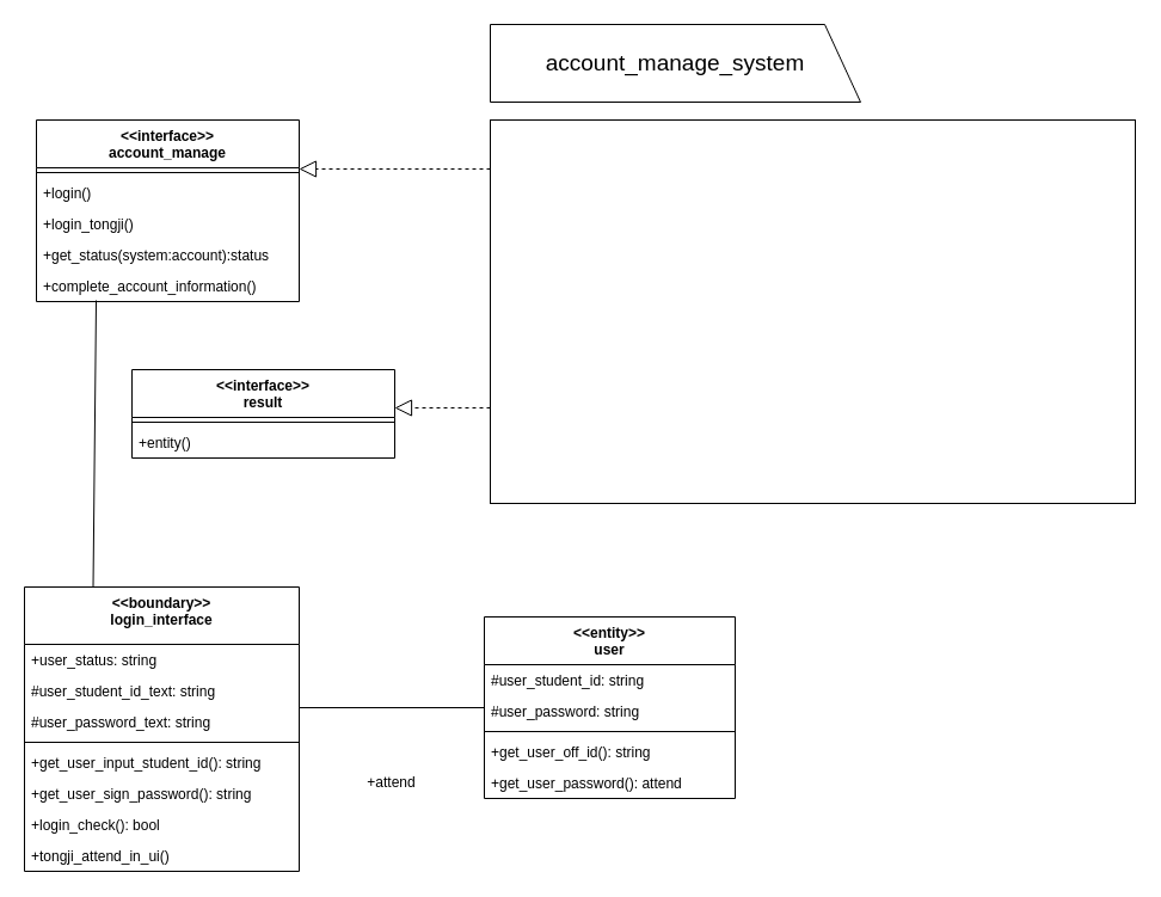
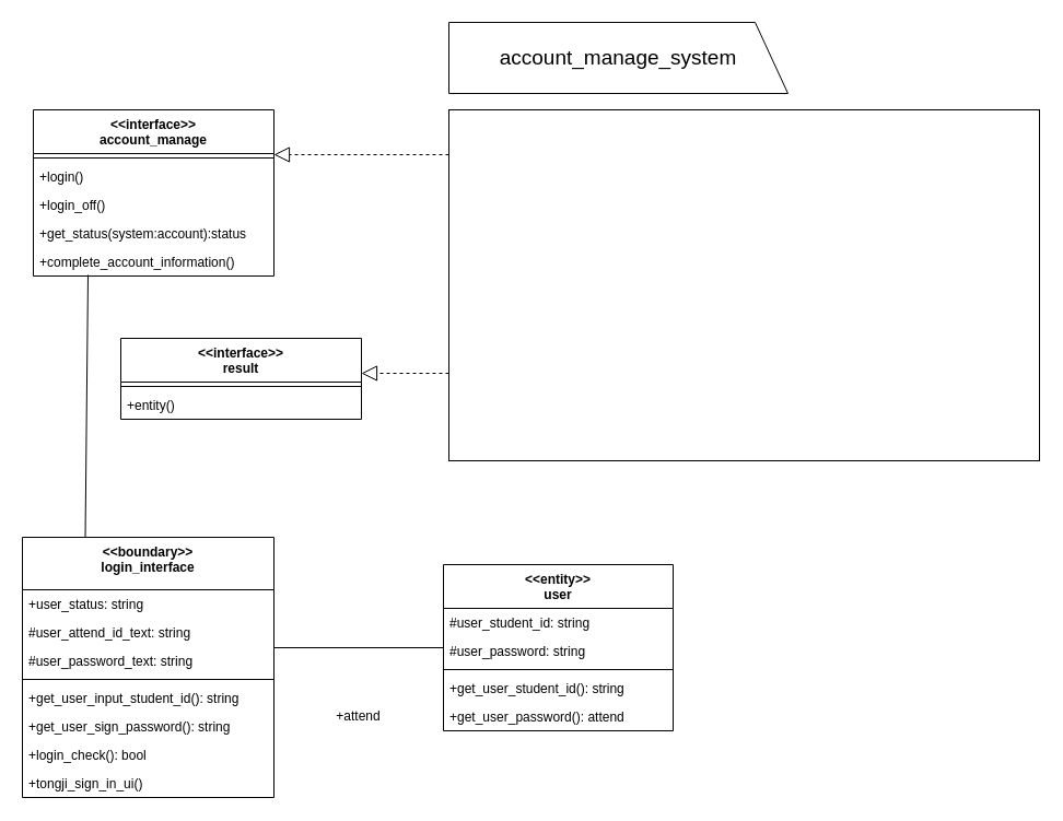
  <mxCell id="0" />
  <mxCell id="1" parent="0" />
  <mxCell id="2" value="&lt;&lt;interface&gt;&gt;&#10;account_manage" style="swimlane;fontStyle=1;align=center;verticalAlign=top;childLayout=stackLayout;horizontal=1;startSize=40;horizontalStack=0;resizeParent=1;resizeParentMax=0;resizeLast=0;collapsible=1;marginBottom=0;rounded=0;shadow=0;glass=0;labelBorderColor=none;sketch=0;strokeColor=default;strokeWidth=1;" parent="1" vertex="1"><mxGeometry y="100" width="220" height="152" as="geometry" x="30" /></mxCell>
  <mxCell id="3" value="" style="line;strokeWidth=1;fillColor=none;align=left;verticalAlign=middle;spacingTop=-1;spacingLeft=3;spacingRight=3;rotatable=0;labelPosition=right;points=[];portConstraint=eastwest;rounded=0;shadow=0;glass=0;labelBorderColor=none;sketch=0;" parent="2" vertex="1"><mxGeometry y="40" width="220" height="8" as="geometry" /></mxCell>
  <mxCell id="4" value="+login()" style="text;strokeColor=none;fillColor=none;align=left;verticalAlign=top;spacingLeft=4;spacingRight=4;overflow=hidden;rotatable=0;points=[[0,0.5],[1,0.5]];portConstraint=eastwest;rounded=0;shadow=0;glass=0;labelBorderColor=none;sketch=0;" parent="2" vertex="1"><mxGeometry y="48" width="220" height="26" as="geometry" /></mxCell>
- <mxCell id="5" value="+login_tongji()" style="text;strokeColor=none;fillColor=none;align=left;verticalAlign=top;spacingLeft=4;spacingRight=4;overflow=hidden;rotatable=0;points=[[0,0.5],[1,0.5]];portConstraint=eastwest;rounded=0;shadow=0;glass=0;labelBorderColor=none;sketch=0;" parent="2" vertex="1"><mxGeometry y="74" width="220" height="26" as="geometry" /></mxCell>
+ <mxCell id="5" value="+login_off()" style="text;strokeColor=none;fillColor=none;align=left;verticalAlign=top;spacingLeft=4;spacingRight=4;overflow=hidden;rotatable=0;points=[[0,0.5],[1,0.5]];portConstraint=eastwest;rounded=0;shadow=0;glass=0;labelBorderColor=none;sketch=0;" parent="2" vertex="1"><mxGeometry y="74" width="220" height="26" as="geometry" /></mxCell>
  <mxCell id="6" value="+get_status(system:account):status" style="text;strokeColor=none;fillColor=none;align=left;verticalAlign=top;spacingLeft=4;spacingRight=4;overflow=hidden;rotatable=0;points=[[0,0.5],[1,0.5]];portConstraint=eastwest;rounded=0;shadow=0;glass=0;labelBorderColor=none;sketch=0;" parent="2" vertex="1"><mxGeometry y="100" width="220" height="26" as="geometry" /></mxCell>
  <mxCell id="7" value="+complete_account_information()" style="text;strokeColor=none;fillColor=none;align=left;verticalAlign=top;spacingLeft=4;spacingRight=4;overflow=hidden;rotatable=0;points=[[0,0.5],[1,0.5]];portConstraint=eastwest;rounded=0;shadow=0;glass=0;labelBorderColor=none;sketch=0;" parent="2" vertex="1"><mxGeometry y="126" width="220" height="26" as="geometry" /></mxCell>
  <mxCell id="8" value="" style="rounded=0;whiteSpace=wrap;html=1;shadow=0;glass=0;labelBorderColor=none;sketch=0;strokeColor=default;strokeWidth=1;fillColor=none;" parent="1" vertex="1"><mxGeometry x="410" y="100" width="540" height="321" as="geometry" /></mxCell>
  <mxCell id="9" value="" style="endArrow=block;dashed=1;endFill=0;endSize=12;html=1;rounded=0;fontSize=19;" parent="1" edge="1"><mxGeometry width="160" relative="1" as="geometry"><mxPoint x="410" y="141" as="sourcePoint" /><mxPoint x="250" y="141" as="targetPoint" /></mxGeometry></mxCell>
  <mxCell id="10" value="&lt;&lt;boundary&gt;&gt;&#10;login_interface" style="swimlane;fontStyle=1;align=center;verticalAlign=top;childLayout=stackLayout;horizontal=1;startSize=48;horizontalStack=0;resizeParent=1;resizeParentMax=0;resizeLast=0;collapsible=1;marginBottom=0;" parent="1" vertex="1"><mxGeometry x="20" y="491" width="230" height="238" as="geometry" /></mxCell>
  <mxCell id="11" value="+user_status: string" style="text;strokeColor=none;fillColor=none;align=left;verticalAlign=top;spacingLeft=4;spacingRight=4;overflow=hidden;rotatable=0;points=[[0,0.5],[1,0.5]];portConstraint=eastwest;" parent="10" vertex="1"><mxGeometry y="48" width="230" height="26" as="geometry" /></mxCell>
- <mxCell id="12" value="#user_student_id_text: string" style="text;strokeColor=none;fillColor=none;align=left;verticalAlign=top;spacingLeft=4;spacingRight=4;overflow=hidden;rotatable=0;points=[[0,0.5],[1,0.5]];portConstraint=eastwest;" parent="10" vertex="1"><mxGeometry y="74" width="230" height="26" as="geometry" /></mxCell>
+ <mxCell id="12" value="#user_attend_id_text: string" style="text;strokeColor=none;fillColor=none;align=left;verticalAlign=top;spacingLeft=4;spacingRight=4;overflow=hidden;rotatable=0;points=[[0,0.5],[1,0.5]];portConstraint=eastwest;" parent="10" vertex="1"><mxGeometry y="74" width="230" height="26" as="geometry" /></mxCell>
  <mxCell id="13" value="#user_password_text: string" style="text;strokeColor=none;fillColor=none;align=left;verticalAlign=top;spacingLeft=4;spacingRight=4;overflow=hidden;rotatable=0;points=[[0,0.5],[1,0.5]];portConstraint=eastwest;" parent="10" vertex="1"><mxGeometry y="100" width="230" height="26" as="geometry" /></mxCell>
  <mxCell id="14" value="" style="line;strokeWidth=1;fillColor=none;align=left;verticalAlign=middle;spacingTop=-1;spacingLeft=3;spacingRight=3;rotatable=0;labelPosition=right;points=[];portConstraint=eastwest;" parent="10" vertex="1"><mxGeometry y="126" width="230" height="8" as="geometry" /></mxCell>
  <mxCell id="15" value="+get_user_input_student_id(): string" style="text;strokeColor=none;fillColor=none;align=left;verticalAlign=top;spacingLeft=4;spacingRight=4;overflow=hidden;rotatable=0;points=[[0,0.5],[1,0.5]];portConstraint=eastwest;" parent="10" vertex="1"><mxGeometry y="134" width="230" height="26" as="geometry" /></mxCell>
  <mxCell id="16" value="+get_user_sign_password(): string" style="text;strokeColor=none;fillColor=none;align=left;verticalAlign=top;spacingLeft=4;spacingRight=4;overflow=hidden;rotatable=0;points=[[0,0.5],[1,0.5]];portConstraint=eastwest;" parent="10" vertex="1"><mxGeometry y="160" width="230" height="26" as="geometry" /></mxCell>
  <mxCell id="17" value="+login_check(): bool" style="text;strokeColor=none;fillColor=none;align=left;verticalAlign=top;spacingLeft=4;spacingRight=4;overflow=hidden;rotatable=0;points=[[0,0.5],[1,0.5]];portConstraint=eastwest;" parent="10" vertex="1"><mxGeometry y="186" width="230" height="26" as="geometry" /></mxCell>
- <mxCell id="18" value="+tongji_attend_in_ui()" style="text;strokeColor=none;fillColor=none;align=left;verticalAlign=top;spacingLeft=4;spacingRight=4;overflow=hidden;rotatable=0;points=[[0,0.5],[1,0.5]];portConstraint=eastwest;" parent="10" vertex="1"><mxGeometry y="212" width="230" height="26" as="geometry" /></mxCell>
+ <mxCell id="18" value="+tongji_sign_in_ui()" style="text;strokeColor=none;fillColor=none;align=left;verticalAlign=top;spacingLeft=4;spacingRight=4;overflow=hidden;rotatable=0;points=[[0,0.5],[1,0.5]];portConstraint=eastwest;" parent="10" vertex="1"><mxGeometry y="212" width="230" height="26" as="geometry" /></mxCell>
  <mxCell id="19" value="&lt;&lt;entity&gt;&gt;&#10;user" style="swimlane;fontStyle=1;align=center;verticalAlign=top;childLayout=stackLayout;horizontal=1;startSize=40;horizontalStack=0;resizeParent=1;resizeParentMax=0;resizeLast=0;collapsible=1;marginBottom=0;" parent="1" vertex="1"><mxGeometry x="405" y="516" width="210" height="152" as="geometry" /></mxCell>
  <mxCell id="20" value="#user_student_id: string" style="text;strokeColor=none;fillColor=none;align=left;verticalAlign=top;spacingLeft=4;spacingRight=4;overflow=hidden;rotatable=0;points=[[0,0.5],[1,0.5]];portConstraint=eastwest;" parent="19" vertex="1"><mxGeometry y="40" width="210" height="26" as="geometry" /></mxCell>
  <mxCell id="21" value="#user_password: string" style="text;strokeColor=none;fillColor=none;align=left;verticalAlign=top;spacingLeft=4;spacingRight=4;overflow=hidden;rotatable=0;points=[[0,0.5],[1,0.5]];portConstraint=eastwest;" parent="19" vertex="1"><mxGeometry y="66" width="210" height="26" as="geometry" /></mxCell>
  <mxCell id="22" value="" style="line;strokeWidth=1;fillColor=none;align=left;verticalAlign=middle;spacingTop=-1;spacingLeft=3;spacingRight=3;rotatable=0;labelPosition=right;points=[];portConstraint=eastwest;" parent="19" vertex="1"><mxGeometry y="92" width="210" height="8" as="geometry" /></mxCell>
- <mxCell id="23" value="+get_user_off_id(): string" style="text;strokeColor=none;fillColor=none;align=left;verticalAlign=top;spacingLeft=4;spacingRight=4;overflow=hidden;rotatable=0;points=[[0,0.5],[1,0.5]];portConstraint=eastwest;" parent="19" vertex="1"><mxGeometry y="100" width="210" height="26" as="geometry" /></mxCell>
+ <mxCell id="23" value="+get_user_student_id(): string" style="text;strokeColor=none;fillColor=none;align=left;verticalAlign=top;spacingLeft=4;spacingRight=4;overflow=hidden;rotatable=0;points=[[0,0.5],[1,0.5]];portConstraint=eastwest;" parent="19" vertex="1"><mxGeometry y="100" width="210" height="26" as="geometry" /></mxCell>
  <mxCell id="24" value="+get_user_password(): attend" style="text;strokeColor=none;fillColor=none;align=left;verticalAlign=top;spacingLeft=4;spacingRight=4;overflow=hidden;rotatable=0;points=[[0,0.5],[1,0.5]];portConstraint=eastwest;" parent="19" vertex="1"><mxGeometry y="126" width="210" height="26" as="geometry" /></mxCell>
  <mxCell id="25" value="" style="line;strokeWidth=1;fillColor=none;align=left;verticalAlign=middle;spacingTop=-1;spacingLeft=3;spacingRight=3;rotatable=0;labelPosition=right;points=[];portConstraint=eastwest;" parent="1" vertex="1"><mxGeometry x="250" y="588" width="155" height="8" as="geometry" /></mxCell>
  <mxCell id="26" value="+attend" style="text;align=center;fontStyle=0;verticalAlign=middle;spacingLeft=3;spacingRight=3;strokeColor=none;rotatable=0;points=[[0,0.5],[1,0.5]];portConstraint=eastwest;" parent="1" vertex="1"><mxGeometry x="287.5" y="641" width="80" height="26" as="geometry" /></mxCell>
  <mxCell id="27" value="" style="endArrow=none;html=1;rounded=0;exitX=0.25;exitY=0;exitDx=0;exitDy=0;" parent="1" source="10" edge="1"><mxGeometry width="50" height="50" relative="1" as="geometry"><mxPoint x="80" y="481" as="sourcePoint" /><mxPoint x="80" y="251" as="targetPoint" /></mxGeometry></mxCell>
  <mxCell id="28" value="&lt;span style=&quot;font-size: 19px;&quot;&gt;account_manage_system&lt;/span&gt;" style="shape=manualInput;whiteSpace=wrap;html=1;direction=south;" parent="1" vertex="1"><mxGeometry x="410" y="20" width="310" height="65" as="geometry" /></mxCell>
  <mxCell id="29" value="" style="endArrow=block;dashed=1;endFill=0;endSize=12;html=1;rounded=0;fontSize=19;" parent="1" edge="1"><mxGeometry width="160" relative="1" as="geometry"><mxPoint x="410" y="341" as="sourcePoint" /><mxPoint x="330" y="341" as="targetPoint" /></mxGeometry></mxCell>
  <mxCell id="30" value="&lt;&lt;interface&gt;&gt;&#10;result" style="swimlane;fontStyle=1;align=center;verticalAlign=top;childLayout=stackLayout;horizontal=1;startSize=40;horizontalStack=0;resizeParent=1;resizeParentMax=0;resizeLast=0;collapsible=1;marginBottom=0;rounded=0;shadow=0;glass=0;labelBorderColor=none;sketch=0;strokeColor=default;strokeWidth=1;" parent="1" vertex="1"><mxGeometry x="110" y="309" width="220" height="74" as="geometry" /></mxCell>
  <mxCell id="31" value="" style="line;strokeWidth=1;fillColor=none;align=left;verticalAlign=middle;spacingTop=-1;spacingLeft=3;spacingRight=3;rotatable=0;labelPosition=right;points=[];portConstraint=eastwest;rounded=0;shadow=0;glass=0;labelBorderColor=none;sketch=0;" parent="30" vertex="1"><mxGeometry y="40" width="220" height="8" as="geometry" /></mxCell>
  <mxCell id="32" value="+entity()" style="text;strokeColor=none;fillColor=none;align=left;verticalAlign=top;spacingLeft=4;spacingRight=4;overflow=hidden;rotatable=0;points=[[0,0.5],[1,0.5]];portConstraint=eastwest;rounded=0;shadow=0;glass=0;labelBorderColor=none;sketch=0;" parent="30" vertex="1"><mxGeometry y="48" width="220" height="26" as="geometry" /></mxCell>
